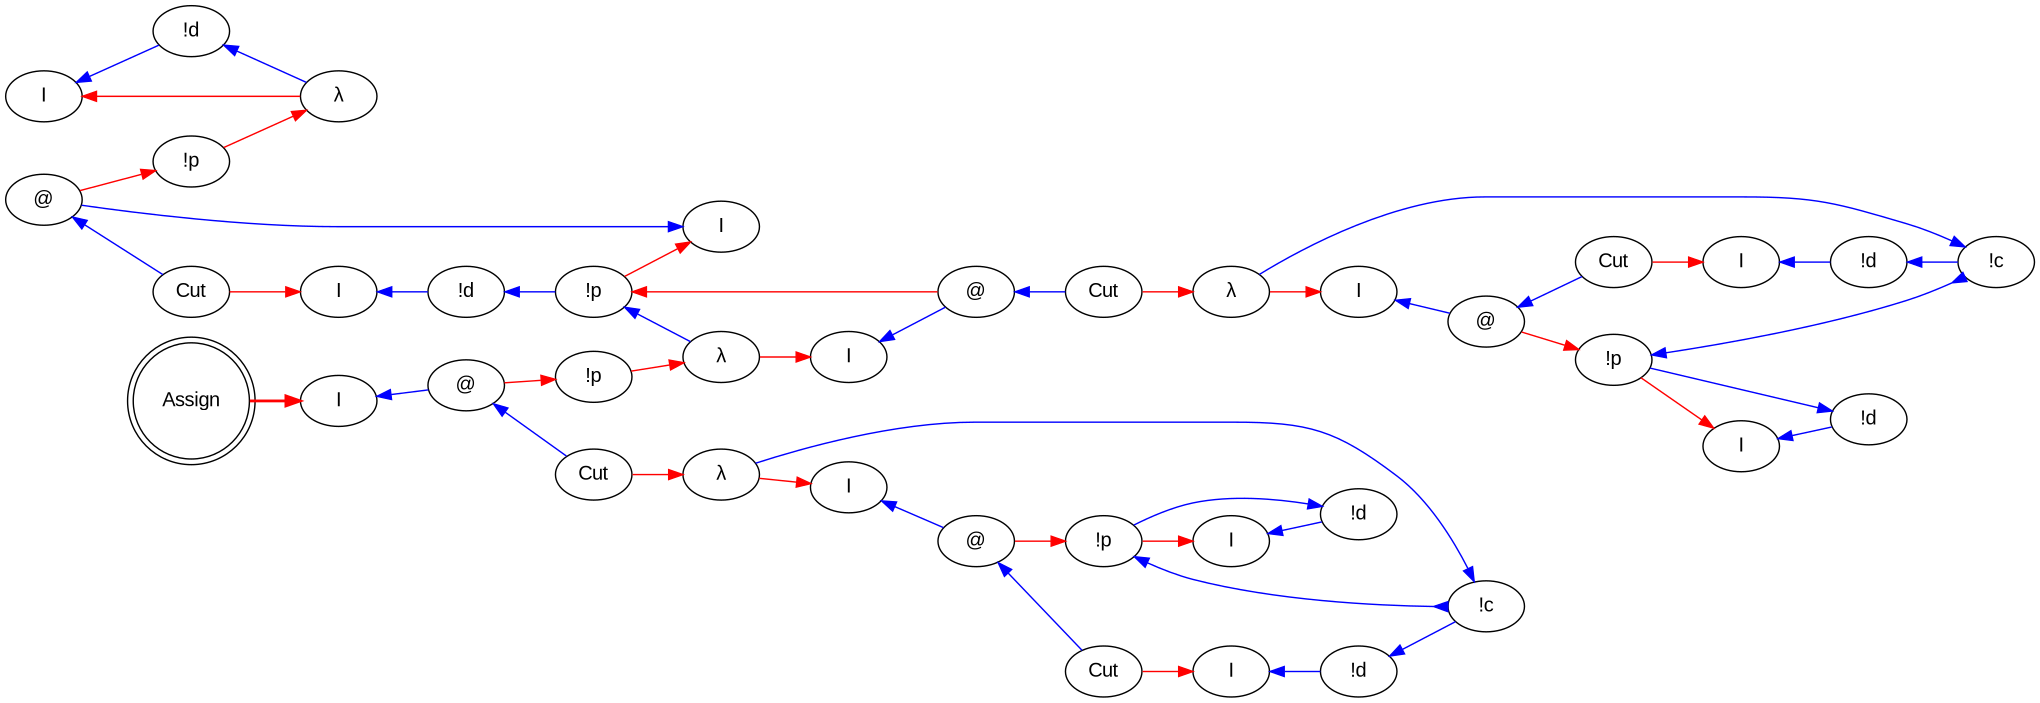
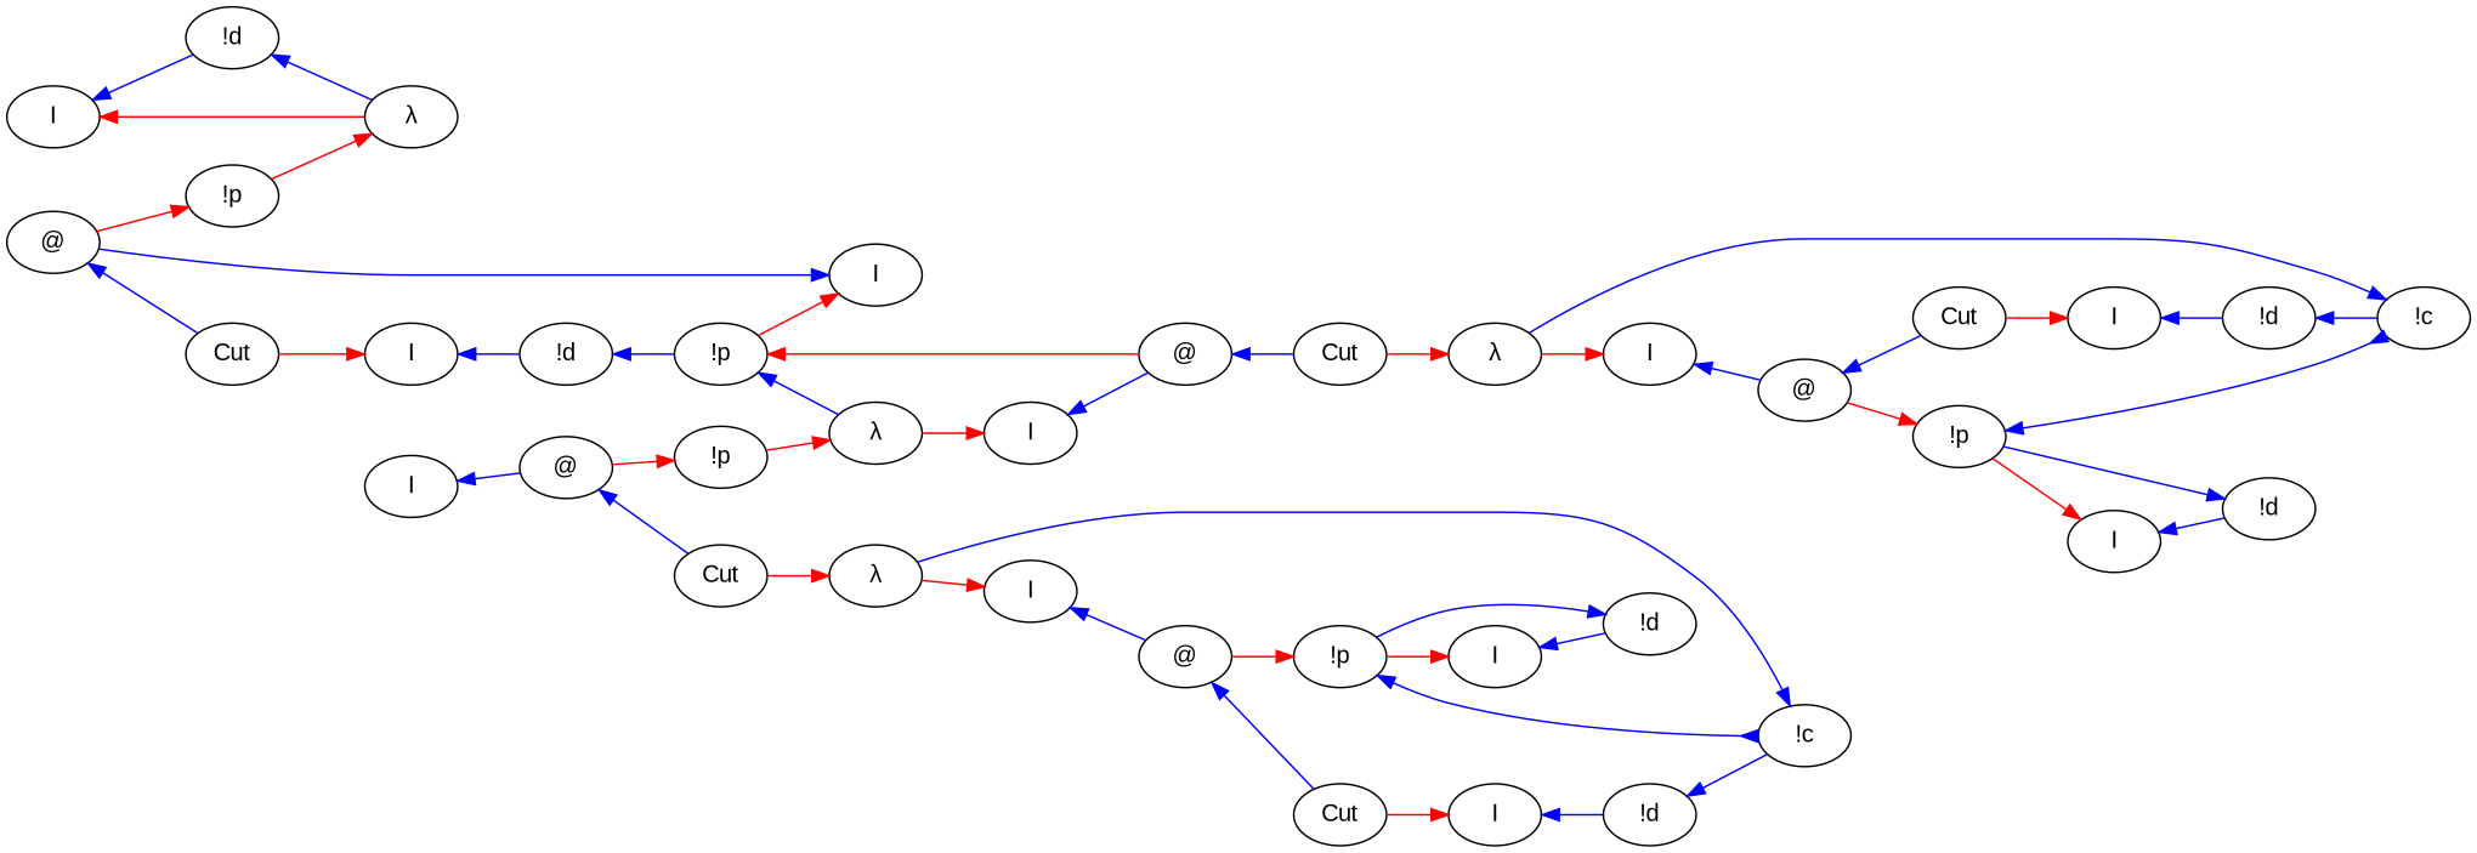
  digraph {
    rankdir=LR
    fontname="Liberation Sans"
    node [fontname="Liberation Sans"]
    edge [arrowhead=none arrowtail=normal color=blue dir=both weight=1 fontname="Liberation Sans"]
    n1 [label=I]
    n2 [label="!d"]
    n3 [label="λ"]
    n4 [label="!p"]
    n5 [label=I]
    n6 [label="@"]
    n7 [label=Cut]
    n8 [label=I]
    n9 [label="!d"]
    n10 [label="!p"]
    n11 [label="λ"]
    n12 [label=I]
    n13 [label="@"]
    n14 [label=Cut]
    n15 [label=I]
    n16 [label="!d"]
    n17 [label="!p"]
    n18 [label="!c"]
    n19 [label=I]
    n20 [label="@"]
    n21 [label=Cut]
    n22 [label=I]
    n23 [label="!d"]
    n24 [label="λ"]
    n25 [label="!p"]
    n26 [label=I]
    n27 [label="@"]
    n28 [label=Cut]
    n29 [label=I]
    n30 [label="!d"]
    n31 [label="!p"]
    n32 [label="!c"]
    n33 [label=I]
    n34 [label="@"]
    n35 [label=Cut]
    n36 [label=I]
    n37 [label="!d"]
    n38 [label="λ"]
-   n39 [label=Assign shape=doublecircle]
    n1 -> n2
    n2 -> n3
    n3 -> n1 [arrowhead=normal arrowtail=none color=red weight=2]
    n4 -> n3 [arrowhead=normal arrowtail=none color=red weight=2]
    n5 -> n6
    n6 -> n4 [arrowhead=normal arrowtail=none color=red weight=2]
    n6 -> n7
    n7 -> n8 [arrowhead=normal arrowtail=none color=red weight=2]
    n8 -> n9
    n9 -> n10
    n10 -> n5 [arrowhead=normal arrowtail=none color=red weight=2]
    n10 -> n11
    n11 -> n12 [arrowhead=normal arrowtail=none color=red weight=2]
    n12 -> n13
    n13 -> n10 [arrowhead=normal arrowtail=none color=red weight=2]
    n13 -> n14
    n14 -> n24 [arrowhead=normal arrowtail=none color=red weight=2]
    n15 -> n16
    n16 -> n17
    n17 -> n15 [arrowhead=normal arrowtail=none color=red weight=2]
    n17 -> n18 [arrowhead=inv]
    n18 -> n24
    n19 -> n20
    n20 -> n17 [arrowhead=normal arrowtail=none color=red weight=2]
    n20 -> n21
    n21 -> n22 [arrowhead=normal arrowtail=none color=red weight=2]
    n22 -> n23
    n23 -> n18
    n24 -> n19 [arrowhead=normal arrowtail=none color=red weight=2]
    n25 -> n11 [arrowhead=normal arrowtail=none color=red weight=2]
    n26 -> n27
    n27 -> n25 [arrowhead=normal arrowtail=none color=red weight=2]
    n27 -> n28
    n28 -> n38 [arrowhead=normal arrowtail=none color=red weight=2]
    n29 -> n30
    n30 -> n31
    n31 -> n29 [arrowhead=normal arrowtail=none color=red weight=2]
    n31 -> n32 [arrowhead=inv]
    n32 -> n38
    n33 -> n34
    n34 -> n31 [arrowhead=normal arrowtail=none color=red weight=2]
    n34 -> n35
    n35 -> n36 [arrowhead=normal arrowtail=none color=red weight=2]
    n36 -> n37
    n37 -> n32
    n38 -> n33 [arrowhead=normal arrowtail=none color=red weight=2]
-   n39 -> n26 [arrowhead=normal arrowtail=none color=red penwidth=2 weight=2]
  }
